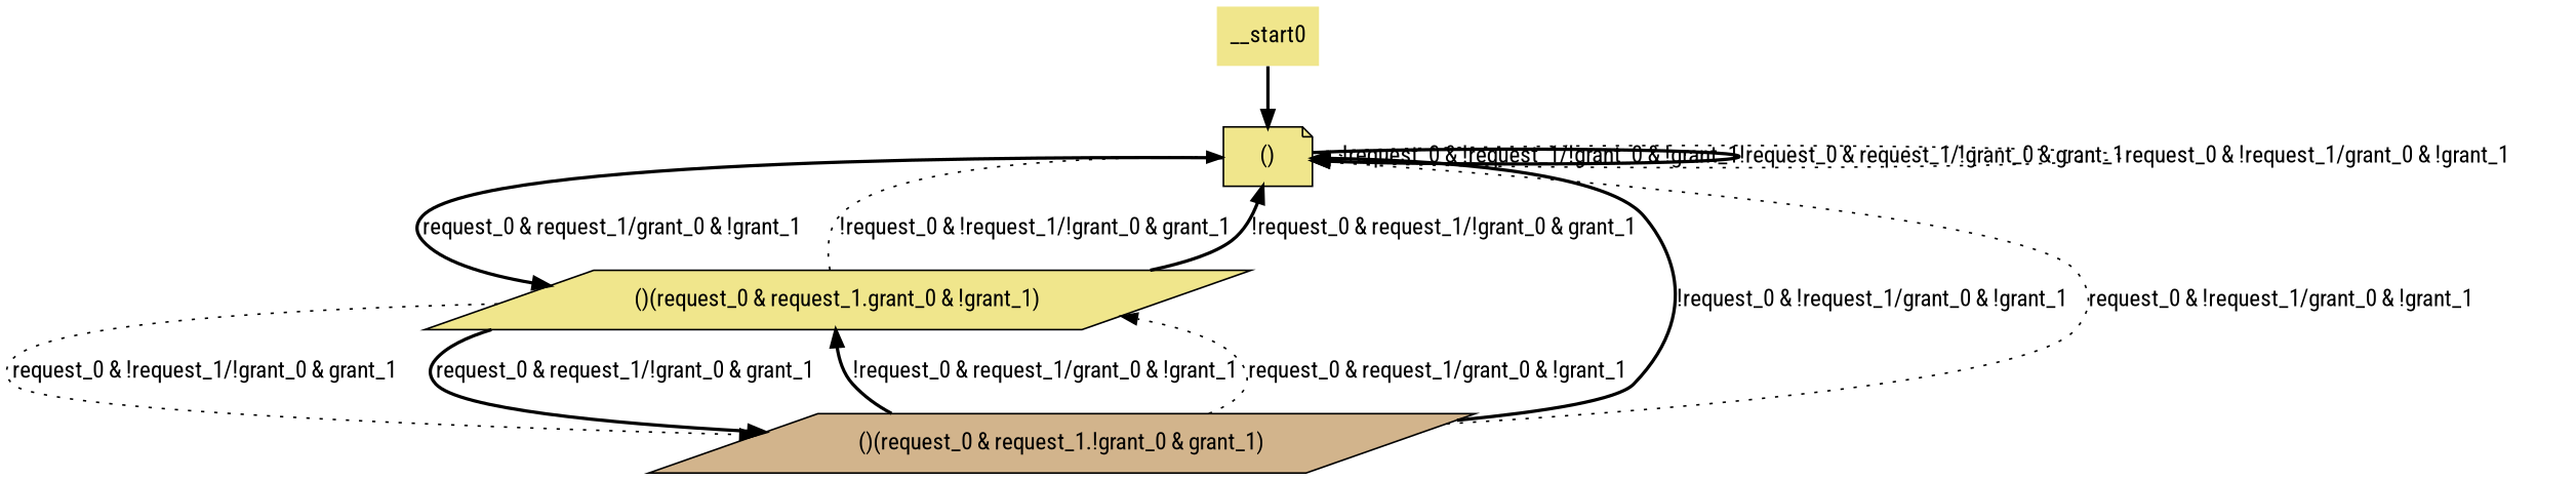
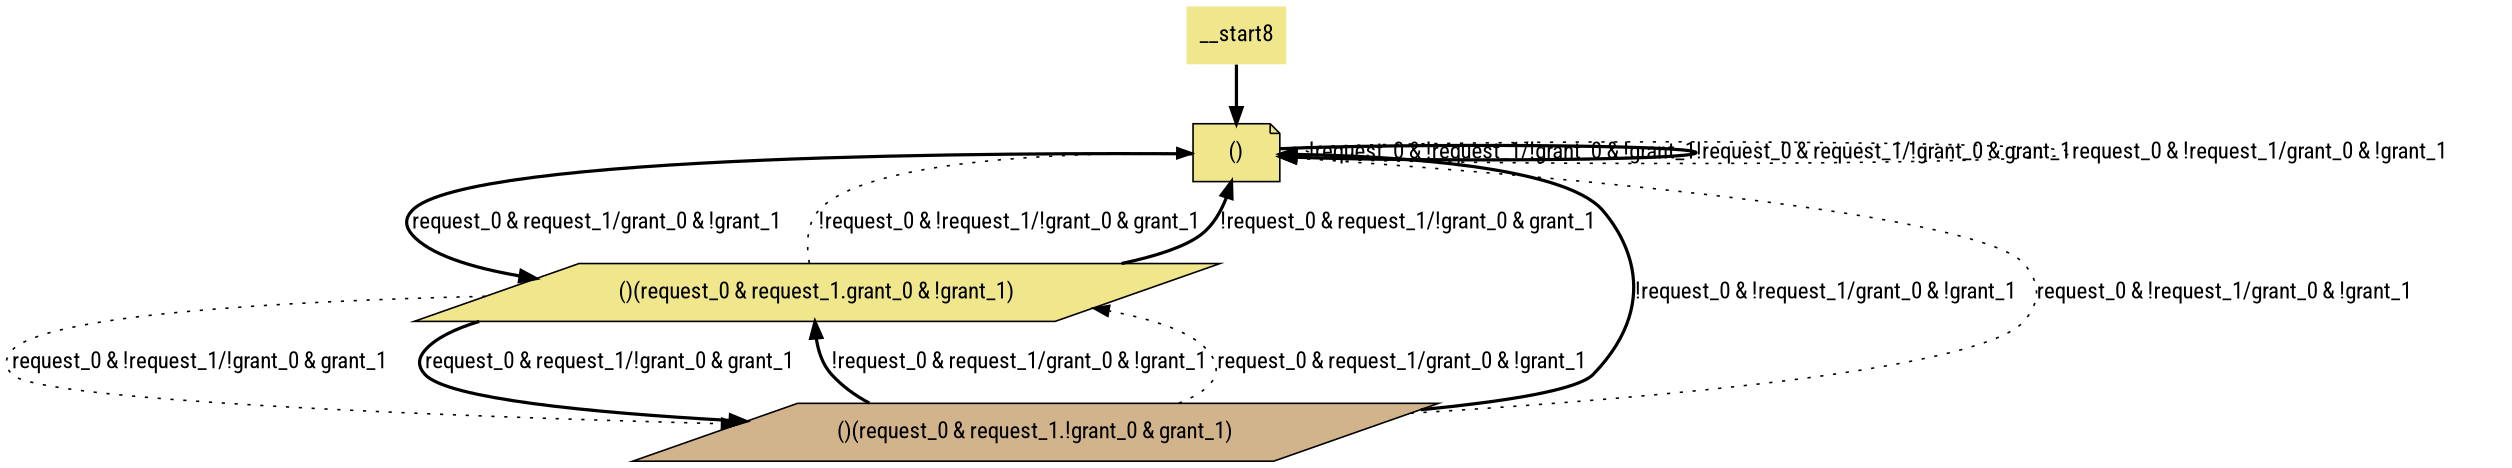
  digraph {
    fontname="Roboto Condensed"
    node [style=filled fillcolor=khaki shape=parallelogram fontname="Roboto Condensed"]
    edge [style=bold fontname="Roboto Condensed"]
    n1 [label="()" shape=note]
    n2 [label="()(request_0 & request_1.grant_0 & !grant_1)"]
    n3 [label="()(request_0 & request_1.!grant_0 & grant_1)" fillcolor=tan]
-   __start0 [shape=none]
+   __start0 [shape=none label=__start8]
    n1 -> n1 [label="!request_0 & !request_1/!grant_0 & !grant_1" style=dotted]
    n1 -> n1 [label="!request_0 & request_1/!grant_0 & grant_1"]
    n1 -> n1 [label="request_0 & !request_1/grant_0 & !grant_1" style=dotted]
    n1 -> n2 [label="request_0 & request_1/grant_0 & !grant_1"]
    n2 -> n1 [label="!request_0 & !request_1/!grant_0 & grant_1" style=dotted]
    n2 -> n1 [label="!request_0 & request_1/!grant_0 & grant_1"]
    n2 -> n3 [label="request_0 & !request_1/!grant_0 & grant_1" style=dotted]
    n2 -> n3 [label="request_0 & request_1/!grant_0 & grant_1"]
    n3 -> n1 [label="!request_0 & !request_1/grant_0 & !grant_1"]
    n3 -> n1 [label="request_0 & !request_1/grant_0 & !grant_1" style=dotted]
    n3 -> n2 [label="!request_0 & request_1/grant_0 & !grant_1"]
    n3 -> n2 [label="request_0 & request_1/grant_0 & !grant_1" style=dotted]
    __start0 -> n1
  }
